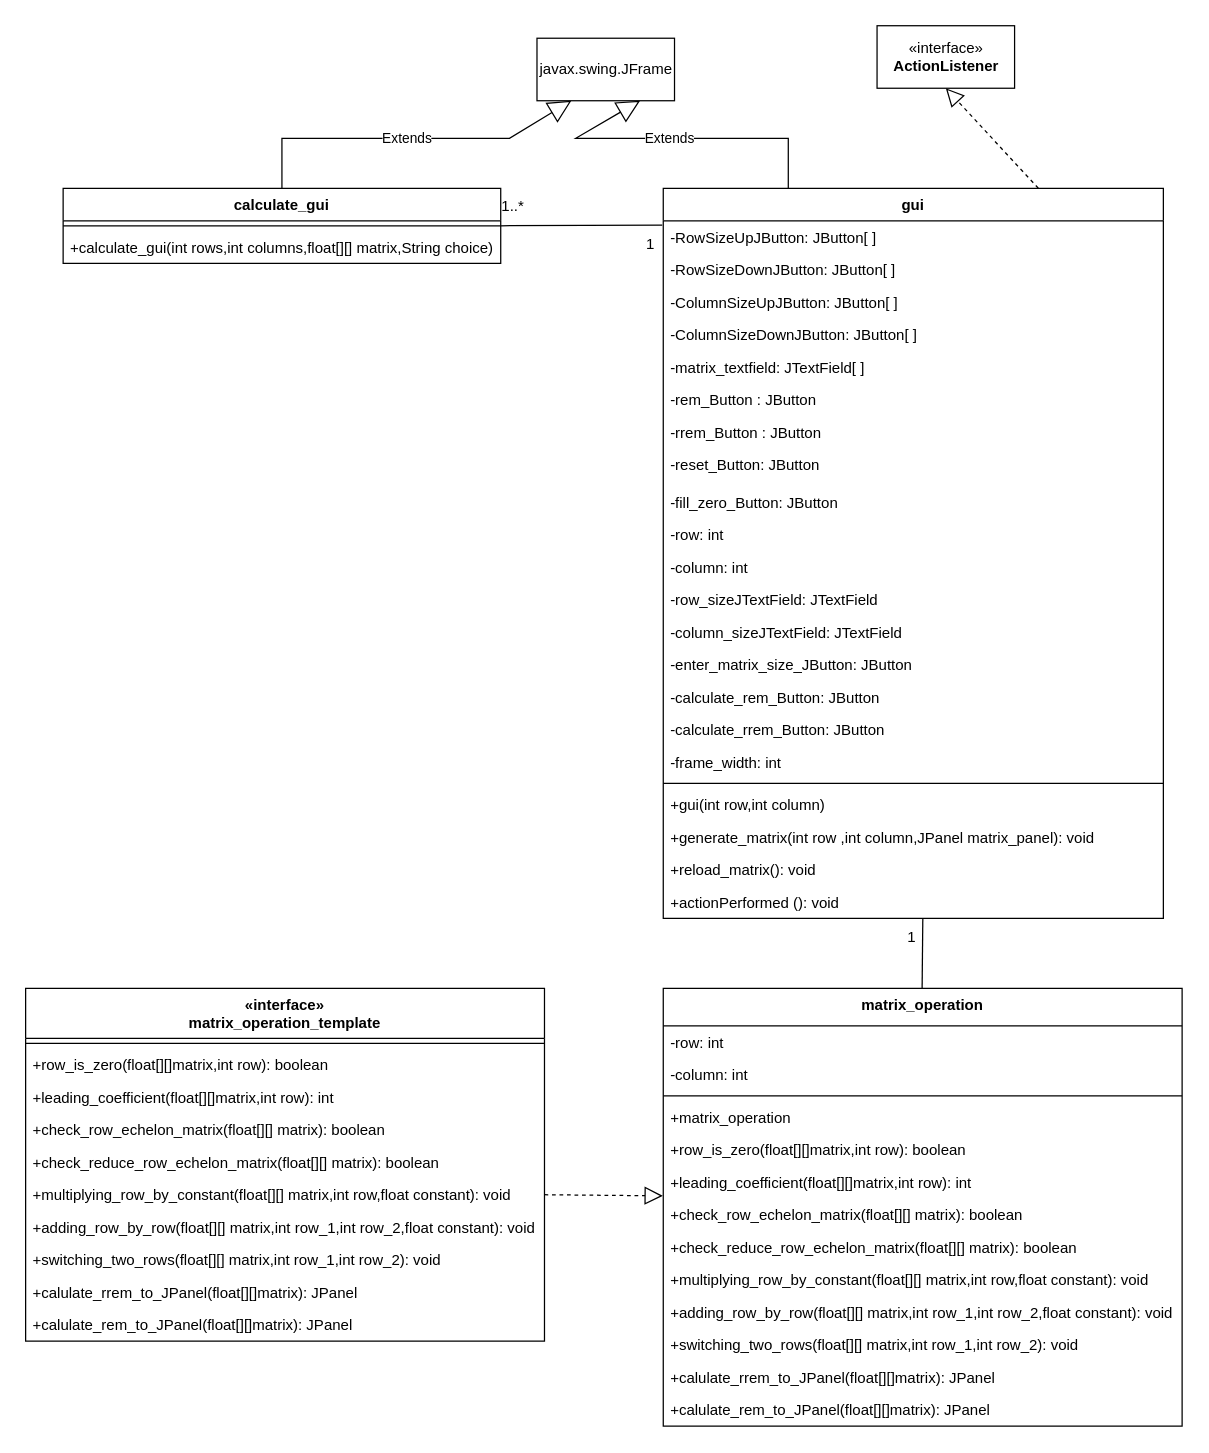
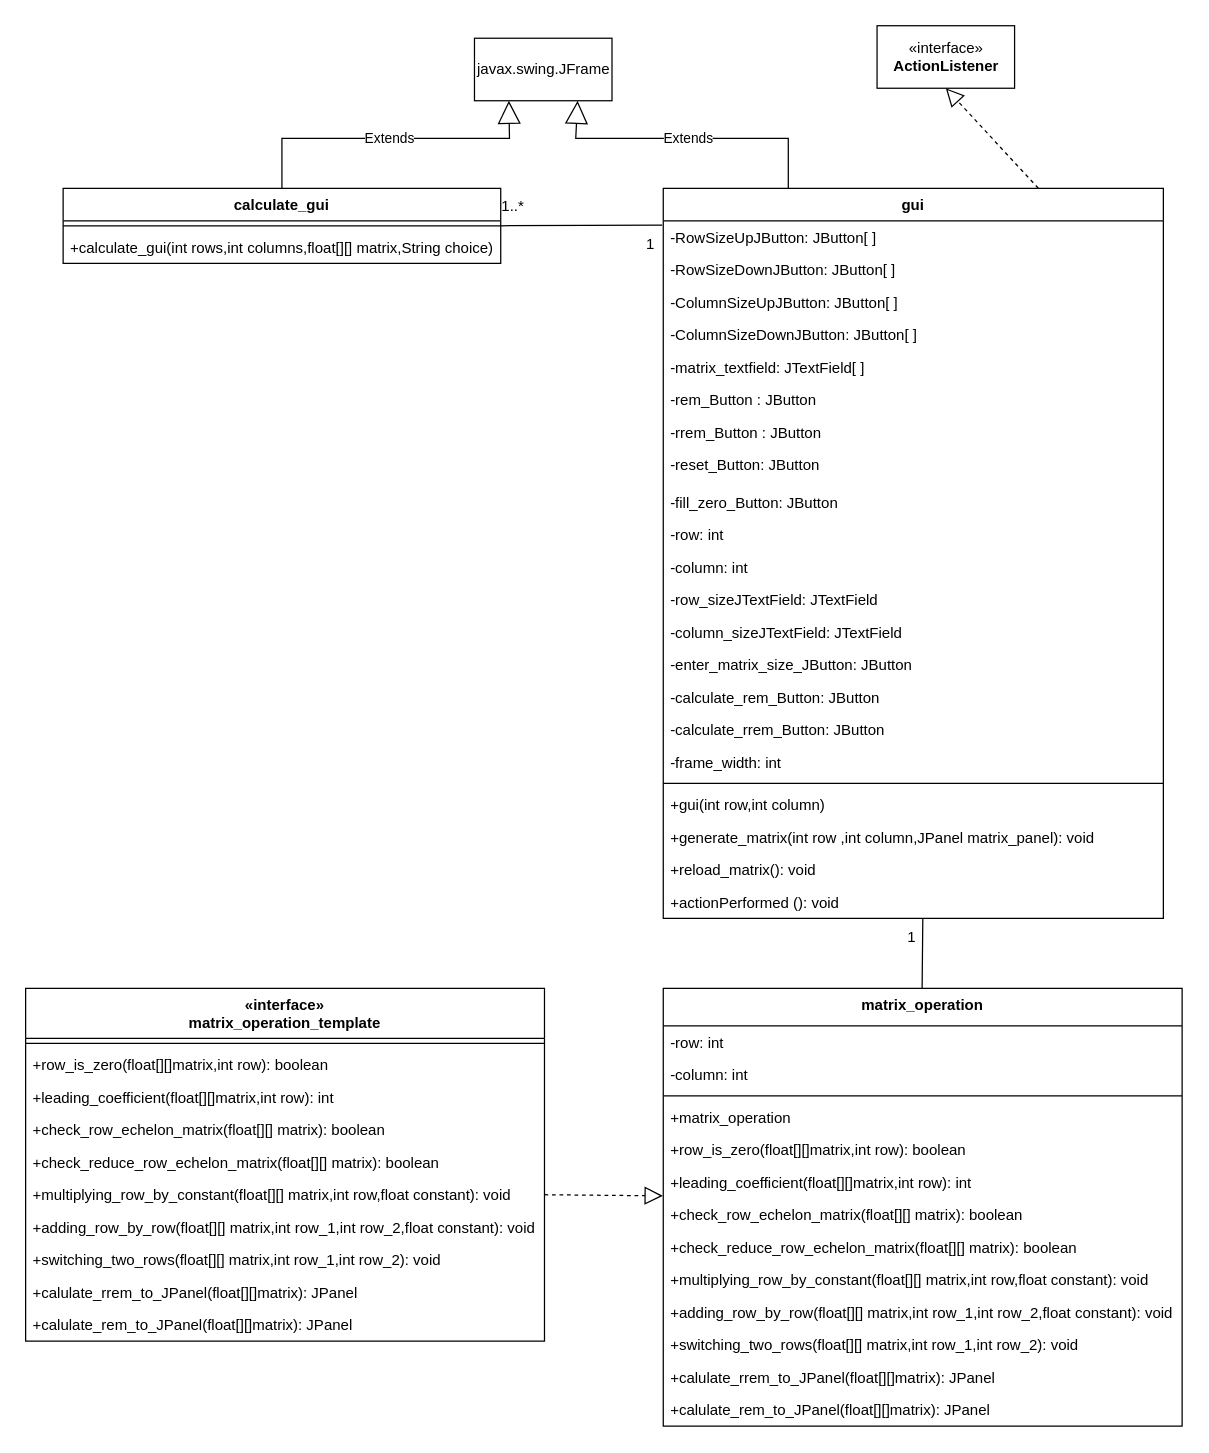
  <mxCell id="0" />
  <mxCell id="1" parent="0" />
  <mxCell id="2" value="gui" style="swimlane;fontStyle=1;align=center;verticalAlign=top;childLayout=stackLayout;horizontal=1;startSize=26;horizontalStack=0;resizeParent=1;resizeLast=0;collapsible=1;marginBottom=0;rounded=0;shadow=0;strokeWidth=1;" parent="1" vertex="1"><mxGeometry x="530" y="150" width="400" height="584" as="geometry"><mxRectangle x="230" y="140" width="160" height="26" as="alternateBounds" /></mxGeometry></mxCell>
  <mxCell id="3" value="-RowSizeUpJButton: JButton[ ]" style="text;align=left;verticalAlign=top;spacingLeft=4;spacingRight=4;overflow=hidden;rotatable=0;points=[[0,0.5],[1,0.5]];portConstraint=eastwest;" parent="2" vertex="1"><mxGeometry y="26" width="400" height="26" as="geometry" /></mxCell>
  <mxCell id="4" value="-RowSizeDownJButton: JButton[ ]" style="text;align=left;verticalAlign=top;spacingLeft=4;spacingRight=4;overflow=hidden;rotatable=0;points=[[0,0.5],[1,0.5]];portConstraint=eastwest;" parent="2" vertex="1"><mxGeometry y="52" width="400" height="26" as="geometry" /></mxCell>
  <mxCell id="5" value="-ColumnSizeUpJButton: JButton[ ]" style="text;align=left;verticalAlign=top;spacingLeft=4;spacingRight=4;overflow=hidden;rotatable=0;points=[[0,0.5],[1,0.5]];portConstraint=eastwest;" parent="2" vertex="1"><mxGeometry y="78" width="400" height="26" as="geometry" /></mxCell>
  <mxCell id="6" value="-ColumnSizeDownJButton: JButton[ ]" style="text;align=left;verticalAlign=top;spacingLeft=4;spacingRight=4;overflow=hidden;rotatable=0;points=[[0,0.5],[1,0.5]];portConstraint=eastwest;" parent="2" vertex="1"><mxGeometry y="104" width="400" height="26" as="geometry" /></mxCell>
  <mxCell id="7" value="-matrix_textfield: JTextField[ ]" style="text;align=left;verticalAlign=top;spacingLeft=4;spacingRight=4;overflow=hidden;rotatable=0;points=[[0,0.5],[1,0.5]];portConstraint=eastwest;" parent="2" vertex="1"><mxGeometry y="130" width="400" height="26" as="geometry" /></mxCell>
  <mxCell id="8" value="-rem_Button : JButton" style="text;align=left;verticalAlign=top;spacingLeft=4;spacingRight=4;overflow=hidden;rotatable=0;points=[[0,0.5],[1,0.5]];portConstraint=eastwest;rounded=0;shadow=0;html=0;" parent="2" vertex="1"><mxGeometry y="156" width="400" height="26" as="geometry" /></mxCell>
  <mxCell id="9" value="-rrem_Button : JButton" style="text;align=left;verticalAlign=top;spacingLeft=4;spacingRight=4;overflow=hidden;rotatable=0;points=[[0,0.5],[1,0.5]];portConstraint=eastwest;rounded=0;shadow=0;html=0;" parent="2" vertex="1"><mxGeometry y="182" width="400" height="26" as="geometry" /></mxCell>
  <mxCell id="10" value="-reset_Button: JButton" style="text;align=left;verticalAlign=top;spacingLeft=4;spacingRight=4;overflow=hidden;rotatable=0;points=[[0,0.5],[1,0.5]];portConstraint=eastwest;" parent="2" vertex="1"><mxGeometry y="208" width="400" height="30" as="geometry" /></mxCell>
  <mxCell id="11" value="-fill_zero_Button: JButton" style="text;align=left;verticalAlign=top;spacingLeft=4;spacingRight=4;overflow=hidden;rotatable=0;points=[[0,0.5],[1,0.5]];portConstraint=eastwest;rounded=0;shadow=0;html=0;" parent="2" vertex="1"><mxGeometry y="238" width="400" height="26" as="geometry" /></mxCell>
  <mxCell id="12" value="-row: int" style="text;align=left;verticalAlign=top;spacingLeft=4;spacingRight=4;overflow=hidden;rotatable=0;points=[[0,0.5],[1,0.5]];portConstraint=eastwest;rounded=0;shadow=0;html=0;" parent="2" vertex="1"><mxGeometry y="264" width="400" height="26" as="geometry" /></mxCell>
  <mxCell id="13" value="-column: int" style="text;align=left;verticalAlign=top;spacingLeft=4;spacingRight=4;overflow=hidden;rotatable=0;points=[[0,0.5],[1,0.5]];portConstraint=eastwest;rounded=0;shadow=0;html=0;" parent="2" vertex="1"><mxGeometry y="290" width="400" height="26" as="geometry" /></mxCell>
  <mxCell id="14" value="-row_sizeJTextField: JTextField" style="text;align=left;verticalAlign=top;spacingLeft=4;spacingRight=4;overflow=hidden;rotatable=0;points=[[0,0.5],[1,0.5]];portConstraint=eastwest;rounded=0;shadow=0;html=0;" parent="2" vertex="1"><mxGeometry y="316" width="400" height="26" as="geometry" /></mxCell>
  <mxCell id="15" value="-column_sizeJTextField: JTextField" style="text;align=left;verticalAlign=top;spacingLeft=4;spacingRight=4;overflow=hidden;rotatable=0;points=[[0,0.5],[1,0.5]];portConstraint=eastwest;rounded=0;shadow=0;html=0;" parent="2" vertex="1"><mxGeometry y="342" width="400" height="26" as="geometry" /></mxCell>
  <mxCell id="16" value="-enter_matrix_size_JButton: JButton" style="text;align=left;verticalAlign=top;spacingLeft=4;spacingRight=4;overflow=hidden;rotatable=0;points=[[0,0.5],[1,0.5]];portConstraint=eastwest;rounded=0;shadow=0;html=0;" parent="2" vertex="1"><mxGeometry y="368" width="400" height="26" as="geometry" /></mxCell>
  <mxCell id="17" value="-calculate_rem_Button: JButton" style="text;align=left;verticalAlign=top;spacingLeft=4;spacingRight=4;overflow=hidden;rotatable=0;points=[[0,0.5],[1,0.5]];portConstraint=eastwest;rounded=0;shadow=0;html=0;" vertex="1" parent="2"><mxGeometry y="394" width="400" height="26" as="geometry" /></mxCell>
  <mxCell id="18" value="-calculate_rrem_Button: JButton" style="text;align=left;verticalAlign=top;spacingLeft=4;spacingRight=4;overflow=hidden;rotatable=0;points=[[0,0.5],[1,0.5]];portConstraint=eastwest;rounded=0;shadow=0;html=0;" vertex="1" parent="2"><mxGeometry y="420" width="400" height="26" as="geometry" /></mxCell>
  <mxCell id="19" value="-frame_width: int" style="text;align=left;verticalAlign=top;spacingLeft=4;spacingRight=4;overflow=hidden;rotatable=0;points=[[0,0.5],[1,0.5]];portConstraint=eastwest;rounded=0;shadow=0;html=0;" vertex="1" parent="2"><mxGeometry y="446" width="400" height="26" as="geometry" /></mxCell>
  <mxCell id="20" value="" style="line;html=1;strokeWidth=1;align=left;verticalAlign=middle;spacingTop=-1;spacingLeft=3;spacingRight=3;rotatable=0;labelPosition=right;points=[];portConstraint=eastwest;" parent="2" vertex="1"><mxGeometry y="472" width="400" height="8" as="geometry" /></mxCell>
  <mxCell id="21" value="+gui(int row,int column)" style="text;align=left;verticalAlign=top;spacingLeft=4;spacingRight=4;overflow=hidden;rotatable=0;points=[[0,0.5],[1,0.5]];portConstraint=eastwest;rounded=0;shadow=0;html=0;" vertex="1" parent="2"><mxGeometry y="480" width="400" height="26" as="geometry" /></mxCell>
  <mxCell id="22" value="+generate_matrix(int row ,int column,JPanel matrix_panel): void" style="text;align=left;verticalAlign=top;spacingLeft=4;spacingRight=4;overflow=hidden;rotatable=0;points=[[0,0.5],[1,0.5]];portConstraint=eastwest;rounded=0;shadow=0;html=0;" vertex="1" parent="2"><mxGeometry y="506" width="400" height="26" as="geometry" /></mxCell>
  <mxCell id="23" value="+reload_matrix(): void" style="text;align=left;verticalAlign=top;spacingLeft=4;spacingRight=4;overflow=hidden;rotatable=0;points=[[0,0.5],[1,0.5]];portConstraint=eastwest;rounded=0;shadow=0;html=0;" vertex="1" parent="2"><mxGeometry y="532" width="400" height="26" as="geometry" /></mxCell>
  <mxCell id="24" value="+actionPerformed (): void" style="text;align=left;verticalAlign=top;spacingLeft=4;spacingRight=4;overflow=hidden;rotatable=0;points=[[0,0.5],[1,0.5]];portConstraint=eastwest;rounded=0;shadow=0;html=0;" parent="2" vertex="1"><mxGeometry y="558" width="400" height="26" as="geometry" /></mxCell>
  <mxCell id="25" value="" style="endArrow=none;html=1;rounded=0;exitX=0.519;exitY=0.995;exitDx=0;exitDy=0;exitPerimeter=0;" parent="1" edge="1" source="24"><mxGeometry width="50" height="50" relative="1" as="geometry"><mxPoint x="736.91" y="730" as="sourcePoint" /><mxPoint x="736.91" y="803" as="targetPoint" /></mxGeometry></mxCell>
  <mxCell id="26" value="«interface»&lt;br&gt;&lt;b&gt;ActionListener&lt;/b&gt;" style="html=1;" parent="1" vertex="1"><mxGeometry x="701" y="20" width="110" height="50" as="geometry" /></mxCell>
  <mxCell id="27" value="" style="endArrow=block;dashed=1;endFill=0;endSize=12;html=1;rounded=0;entryX=0.5;entryY=1;entryDx=0;entryDy=0;exitX=0.75;exitY=0;exitDx=0;exitDy=0;" parent="1" edge="1" target="26" source="2"><mxGeometry width="160" relative="1" as="geometry"><mxPoint x="669.5" y="150" as="sourcePoint" /><mxPoint x="669.5" y="80" as="targetPoint" /><Array as="points" /></mxGeometry></mxCell>
  <mxCell id="28" value="1" style="text;html=1;strokeColor=none;fillColor=none;align=center;verticalAlign=middle;whiteSpace=wrap;rounded=0;" parent="1" vertex="1"><mxGeometry x="719" y="734" width="20" height="30" as="geometry" /></mxCell>
  <mxCell id="29" value="" style="endArrow=block;dashed=1;endFill=0;endSize=12;html=1;rounded=0;exitX=1;exitY=0.5;exitDx=0;exitDy=0;entryX=-0.001;entryY=-0.081;entryDx=0;entryDy=0;entryPerimeter=0;" parent="1" source="42" target="54" edge="1"><mxGeometry width="160" relative="1" as="geometry"><mxPoint x="240" y="591" as="sourcePoint" /><mxPoint x="320" y="799" as="targetPoint" /></mxGeometry></mxCell>
- <mxCell id="30" value="javax.swing.JFrame" style="html=1;" vertex="1" parent="1"><mxGeometry x="429" y="30" width="110" height="50" as="geometry" /></mxCell>
+ <mxCell id="30" value="javax.swing.JFrame" style="html=1;" vertex="1" parent="1"><mxGeometry x="379" y="30" width="110" height="50" as="geometry" /></mxCell>
  <mxCell id="31" value="calculate_gui" style="swimlane;fontStyle=1;align=center;verticalAlign=top;childLayout=stackLayout;horizontal=1;startSize=26;horizontalStack=0;resizeParent=1;resizeParentMax=0;resizeLast=0;collapsible=1;marginBottom=0;" vertex="1" parent="1"><mxGeometry x="50" y="150" width="350" height="60" as="geometry" /></mxCell>
  <mxCell id="32" value="" style="line;strokeWidth=1;fillColor=none;align=left;verticalAlign=middle;spacingTop=-1;spacingLeft=3;spacingRight=3;rotatable=0;labelPosition=right;points=[];portConstraint=eastwest;strokeColor=inherit;" vertex="1" parent="31"><mxGeometry y="26" width="350" height="8" as="geometry" /></mxCell>
  <mxCell id="33" value="+calculate_gui(int rows,int columns,float[][] matrix,String choice)" style="text;strokeColor=none;fillColor=none;align=left;verticalAlign=top;spacingLeft=4;spacingRight=4;overflow=hidden;rotatable=0;points=[[0,0.5],[1,0.5]];portConstraint=eastwest;" vertex="1" parent="31"><mxGeometry y="34" width="350" height="26" as="geometry" /></mxCell>
  <mxCell id="34" value="Extends" style="endArrow=block;endSize=16;endFill=0;html=1;rounded=0;exitX=0.5;exitY=0;exitDx=0;exitDy=0;entryX=0.25;entryY=1;entryDx=0;entryDy=0;" edge="1" parent="1" source="31" target="30"><mxGeometry width="160" relative="1" as="geometry"><mxPoint x="219" y="110" as="sourcePoint" /><mxPoint x="379" y="110" as="targetPoint" /><Array as="points"><mxPoint x="225" y="110" /><mxPoint x="407" y="110" /></Array></mxGeometry></mxCell>
  <mxCell id="35" value="Extends" style="endArrow=block;endSize=16;endFill=0;html=1;rounded=0;exitX=0.25;exitY=0;exitDx=0;exitDy=0;entryX=0.75;entryY=1;entryDx=0;entryDy=0;" edge="1" parent="1" source="2" target="30"><mxGeometry width="160" relative="1" as="geometry"><mxPoint x="235" y="160" as="sourcePoint" /><mxPoint x="416.5" y="90" as="targetPoint" /><Array as="points"><mxPoint x="630" y="110" /><mxPoint x="460" y="110" /></Array></mxGeometry></mxCell>
  <mxCell id="36" value="«interface»&#10;matrix_operation_template" style="swimlane;fontStyle=1;align=center;verticalAlign=top;childLayout=stackLayout;horizontal=1;startSize=40;horizontalStack=0;resizeParent=1;resizeParentMax=0;resizeLast=0;collapsible=1;marginBottom=0;" vertex="1" parent="1"><mxGeometry y="790" width="415" height="282" as="geometry" x="20" /></mxCell>
  <mxCell id="37" value="" style="line;strokeWidth=1;fillColor=none;align=left;verticalAlign=middle;spacingTop=-1;spacingLeft=3;spacingRight=3;rotatable=0;labelPosition=right;points=[];portConstraint=eastwest;strokeColor=inherit;" vertex="1" parent="36"><mxGeometry y="40" width="415" height="8" as="geometry" /></mxCell>
  <mxCell id="38" value="+row_is_zero(float[][]matrix,int row): boolean" style="text;strokeColor=none;fillColor=none;align=left;verticalAlign=top;spacingLeft=4;spacingRight=4;overflow=hidden;rotatable=0;points=[[0,0.5],[1,0.5]];portConstraint=eastwest;" vertex="1" parent="36"><mxGeometry y="48" width="415" height="26" as="geometry" /></mxCell>
  <mxCell id="39" value="+leading_coefficient(float[][]matrix,int row): int" style="text;strokeColor=none;fillColor=none;align=left;verticalAlign=top;spacingLeft=4;spacingRight=4;overflow=hidden;rotatable=0;points=[[0,0.5],[1,0.5]];portConstraint=eastwest;" vertex="1" parent="36"><mxGeometry y="74" width="415" height="26" as="geometry" /></mxCell>
  <mxCell id="40" value="+check_row_echelon_matrix(float[][] matrix): boolean" style="text;strokeColor=none;fillColor=none;align=left;verticalAlign=top;spacingLeft=4;spacingRight=4;overflow=hidden;rotatable=0;points=[[0,0.5],[1,0.5]];portConstraint=eastwest;" vertex="1" parent="36"><mxGeometry y="100" width="415" height="26" as="geometry" /></mxCell>
  <mxCell id="41" value="+check_reduce_row_echelon_matrix(float[][] matrix): boolean" style="text;strokeColor=none;fillColor=none;align=left;verticalAlign=top;spacingLeft=4;spacingRight=4;overflow=hidden;rotatable=0;points=[[0,0.5],[1,0.5]];portConstraint=eastwest;" vertex="1" parent="36"><mxGeometry y="126" width="415" height="26" as="geometry" /></mxCell>
  <mxCell id="42" value="+multiplying_row_by_constant(float[][] matrix,int row,float constant): void" style="text;strokeColor=none;fillColor=none;align=left;verticalAlign=top;spacingLeft=4;spacingRight=4;overflow=hidden;rotatable=0;points=[[0,0.5],[1,0.5]];portConstraint=eastwest;" vertex="1" parent="36"><mxGeometry y="152" width="415" height="26" as="geometry" /></mxCell>
  <mxCell id="43" value="+adding_row_by_row(float[][] matrix,int row_1,int row_2,float constant): void" style="text;strokeColor=none;fillColor=none;align=left;verticalAlign=top;spacingLeft=4;spacingRight=4;overflow=hidden;rotatable=0;points=[[0,0.5],[1,0.5]];portConstraint=eastwest;" vertex="1" parent="36"><mxGeometry y="178" width="415" height="26" as="geometry" /></mxCell>
  <mxCell id="44" value="+switching_two_rows(float[][] matrix,int row_1,int row_2): void" style="text;strokeColor=none;fillColor=none;align=left;verticalAlign=top;spacingLeft=4;spacingRight=4;overflow=hidden;rotatable=0;points=[[0,0.5],[1,0.5]];portConstraint=eastwest;" vertex="1" parent="36"><mxGeometry y="204" width="415" height="26" as="geometry" /></mxCell>
  <mxCell id="45" value="+calulate_rrem_to_JPanel(float[][]matrix): JPanel" style="text;strokeColor=none;fillColor=none;align=left;verticalAlign=top;spacingLeft=4;spacingRight=4;overflow=hidden;rotatable=0;points=[[0,0.5],[1,0.5]];portConstraint=eastwest;" vertex="1" parent="36"><mxGeometry y="230" width="415" height="26" as="geometry" /></mxCell>
  <mxCell id="46" value="+calulate_rem_to_JPanel(float[][]matrix): JPanel" style="text;strokeColor=none;fillColor=none;align=left;verticalAlign=top;spacingLeft=4;spacingRight=4;overflow=hidden;rotatable=0;points=[[0,0.5],[1,0.5]];portConstraint=eastwest;" vertex="1" parent="36"><mxGeometry y="256" width="415" height="26" as="geometry" /></mxCell>
  <mxCell id="47" value="matrix_operation" style="swimlane;fontStyle=1;align=center;verticalAlign=top;childLayout=stackLayout;horizontal=1;startSize=30;horizontalStack=0;resizeParent=1;resizeParentMax=0;resizeLast=0;collapsible=1;marginBottom=0;" vertex="1" parent="1"><mxGeometry x="530" y="790" width="415" height="350" as="geometry" /></mxCell>
  <mxCell id="48" value="-row: int" style="text;strokeColor=none;fillColor=none;align=left;verticalAlign=top;spacingLeft=4;spacingRight=4;overflow=hidden;rotatable=0;points=[[0,0.5],[1,0.5]];portConstraint=eastwest;" vertex="1" parent="47"><mxGeometry y="30" width="415" height="26" as="geometry" /></mxCell>
  <mxCell id="49" value="-column: int" style="text;strokeColor=none;fillColor=none;align=left;verticalAlign=top;spacingLeft=4;spacingRight=4;overflow=hidden;rotatable=0;points=[[0,0.5],[1,0.5]];portConstraint=eastwest;" vertex="1" parent="47"><mxGeometry y="56" width="415" height="26" as="geometry" /></mxCell>
  <mxCell id="50" value="" style="line;strokeWidth=1;fillColor=none;align=left;verticalAlign=middle;spacingTop=-1;spacingLeft=3;spacingRight=3;rotatable=0;labelPosition=right;points=[];portConstraint=eastwest;strokeColor=inherit;" vertex="1" parent="47"><mxGeometry y="82" width="415" height="8" as="geometry" /></mxCell>
  <mxCell id="51" value="+matrix_operation" style="text;strokeColor=none;fillColor=none;align=left;verticalAlign=top;spacingLeft=4;spacingRight=4;overflow=hidden;rotatable=0;points=[[0,0.5],[1,0.5]];portConstraint=eastwest;" vertex="1" parent="47"><mxGeometry y="90" width="415" height="26" as="geometry" /></mxCell>
  <mxCell id="52" value="+row_is_zero(float[][]matrix,int row): boolean" style="text;strokeColor=none;fillColor=none;align=left;verticalAlign=top;spacingLeft=4;spacingRight=4;overflow=hidden;rotatable=0;points=[[0,0.5],[1,0.5]];portConstraint=eastwest;" vertex="1" parent="47"><mxGeometry y="116" width="415" height="26" as="geometry" /></mxCell>
  <mxCell id="53" value="+leading_coefficient(float[][]matrix,int row): int" style="text;strokeColor=none;fillColor=none;align=left;verticalAlign=top;spacingLeft=4;spacingRight=4;overflow=hidden;rotatable=0;points=[[0,0.5],[1,0.5]];portConstraint=eastwest;" vertex="1" parent="47"><mxGeometry y="142" width="415" height="26" as="geometry" /></mxCell>
  <mxCell id="54" value="+check_row_echelon_matrix(float[][] matrix): boolean" style="text;strokeColor=none;fillColor=none;align=left;verticalAlign=top;spacingLeft=4;spacingRight=4;overflow=hidden;rotatable=0;points=[[0,0.5],[1,0.5]];portConstraint=eastwest;" vertex="1" parent="47"><mxGeometry y="168" width="415" height="26" as="geometry" /></mxCell>
  <mxCell id="55" value="+check_reduce_row_echelon_matrix(float[][] matrix): boolean" style="text;strokeColor=none;fillColor=none;align=left;verticalAlign=top;spacingLeft=4;spacingRight=4;overflow=hidden;rotatable=0;points=[[0,0.5],[1,0.5]];portConstraint=eastwest;" vertex="1" parent="47"><mxGeometry y="194" width="415" height="26" as="geometry" /></mxCell>
  <mxCell id="56" value="+multiplying_row_by_constant(float[][] matrix,int row,float constant): void" style="text;strokeColor=none;fillColor=none;align=left;verticalAlign=top;spacingLeft=4;spacingRight=4;overflow=hidden;rotatable=0;points=[[0,0.5],[1,0.5]];portConstraint=eastwest;" vertex="1" parent="47"><mxGeometry y="220" width="415" height="26" as="geometry" /></mxCell>
  <mxCell id="57" value="+adding_row_by_row(float[][] matrix,int row_1,int row_2,float constant): void" style="text;strokeColor=none;fillColor=none;align=left;verticalAlign=top;spacingLeft=4;spacingRight=4;overflow=hidden;rotatable=0;points=[[0,0.5],[1,0.5]];portConstraint=eastwest;" vertex="1" parent="47"><mxGeometry y="246" width="415" height="26" as="geometry" /></mxCell>
  <mxCell id="58" value="+switching_two_rows(float[][] matrix,int row_1,int row_2): void" style="text;strokeColor=none;fillColor=none;align=left;verticalAlign=top;spacingLeft=4;spacingRight=4;overflow=hidden;rotatable=0;points=[[0,0.5],[1,0.5]];portConstraint=eastwest;" vertex="1" parent="47"><mxGeometry y="272" width="415" height="26" as="geometry" /></mxCell>
  <mxCell id="59" value="+calulate_rrem_to_JPanel(float[][]matrix): JPanel" style="text;strokeColor=none;fillColor=none;align=left;verticalAlign=top;spacingLeft=4;spacingRight=4;overflow=hidden;rotatable=0;points=[[0,0.5],[1,0.5]];portConstraint=eastwest;" vertex="1" parent="47"><mxGeometry y="298" width="415" height="26" as="geometry" /></mxCell>
  <mxCell id="60" value="+calulate_rem_to_JPanel(float[][]matrix): JPanel" style="text;strokeColor=none;fillColor=none;align=left;verticalAlign=top;spacingLeft=4;spacingRight=4;overflow=hidden;rotatable=0;points=[[0,0.5],[1,0.5]];portConstraint=eastwest;" vertex="1" parent="47"><mxGeometry y="324" width="415" height="26" as="geometry" /></mxCell>
  <mxCell id="61" value="" style="endArrow=none;html=1;rounded=0;exitX=1;exitY=0.5;exitDx=0;exitDy=0;entryX=-0.002;entryY=0.137;entryDx=0;entryDy=0;entryPerimeter=0;" edge="1" parent="1" source="31" target="3"><mxGeometry width="50" height="50" relative="1" as="geometry"><mxPoint x="140" y="390" as="sourcePoint" /><mxPoint x="510" y="180" as="targetPoint" /></mxGeometry></mxCell>
  <mxCell id="62" value="1..*" style="text;html=1;strokeColor=none;fillColor=none;align=center;verticalAlign=middle;whiteSpace=wrap;rounded=0;" vertex="1" parent="1"><mxGeometry x="400" y="150" width="20" height="30" as="geometry" /></mxCell>
  <mxCell id="63" value="1" style="text;html=1;strokeColor=none;fillColor=none;align=center;verticalAlign=middle;whiteSpace=wrap;rounded=0;" vertex="1" parent="1"><mxGeometry x="510" y="180" width="20" height="30" as="geometry" /></mxCell>
